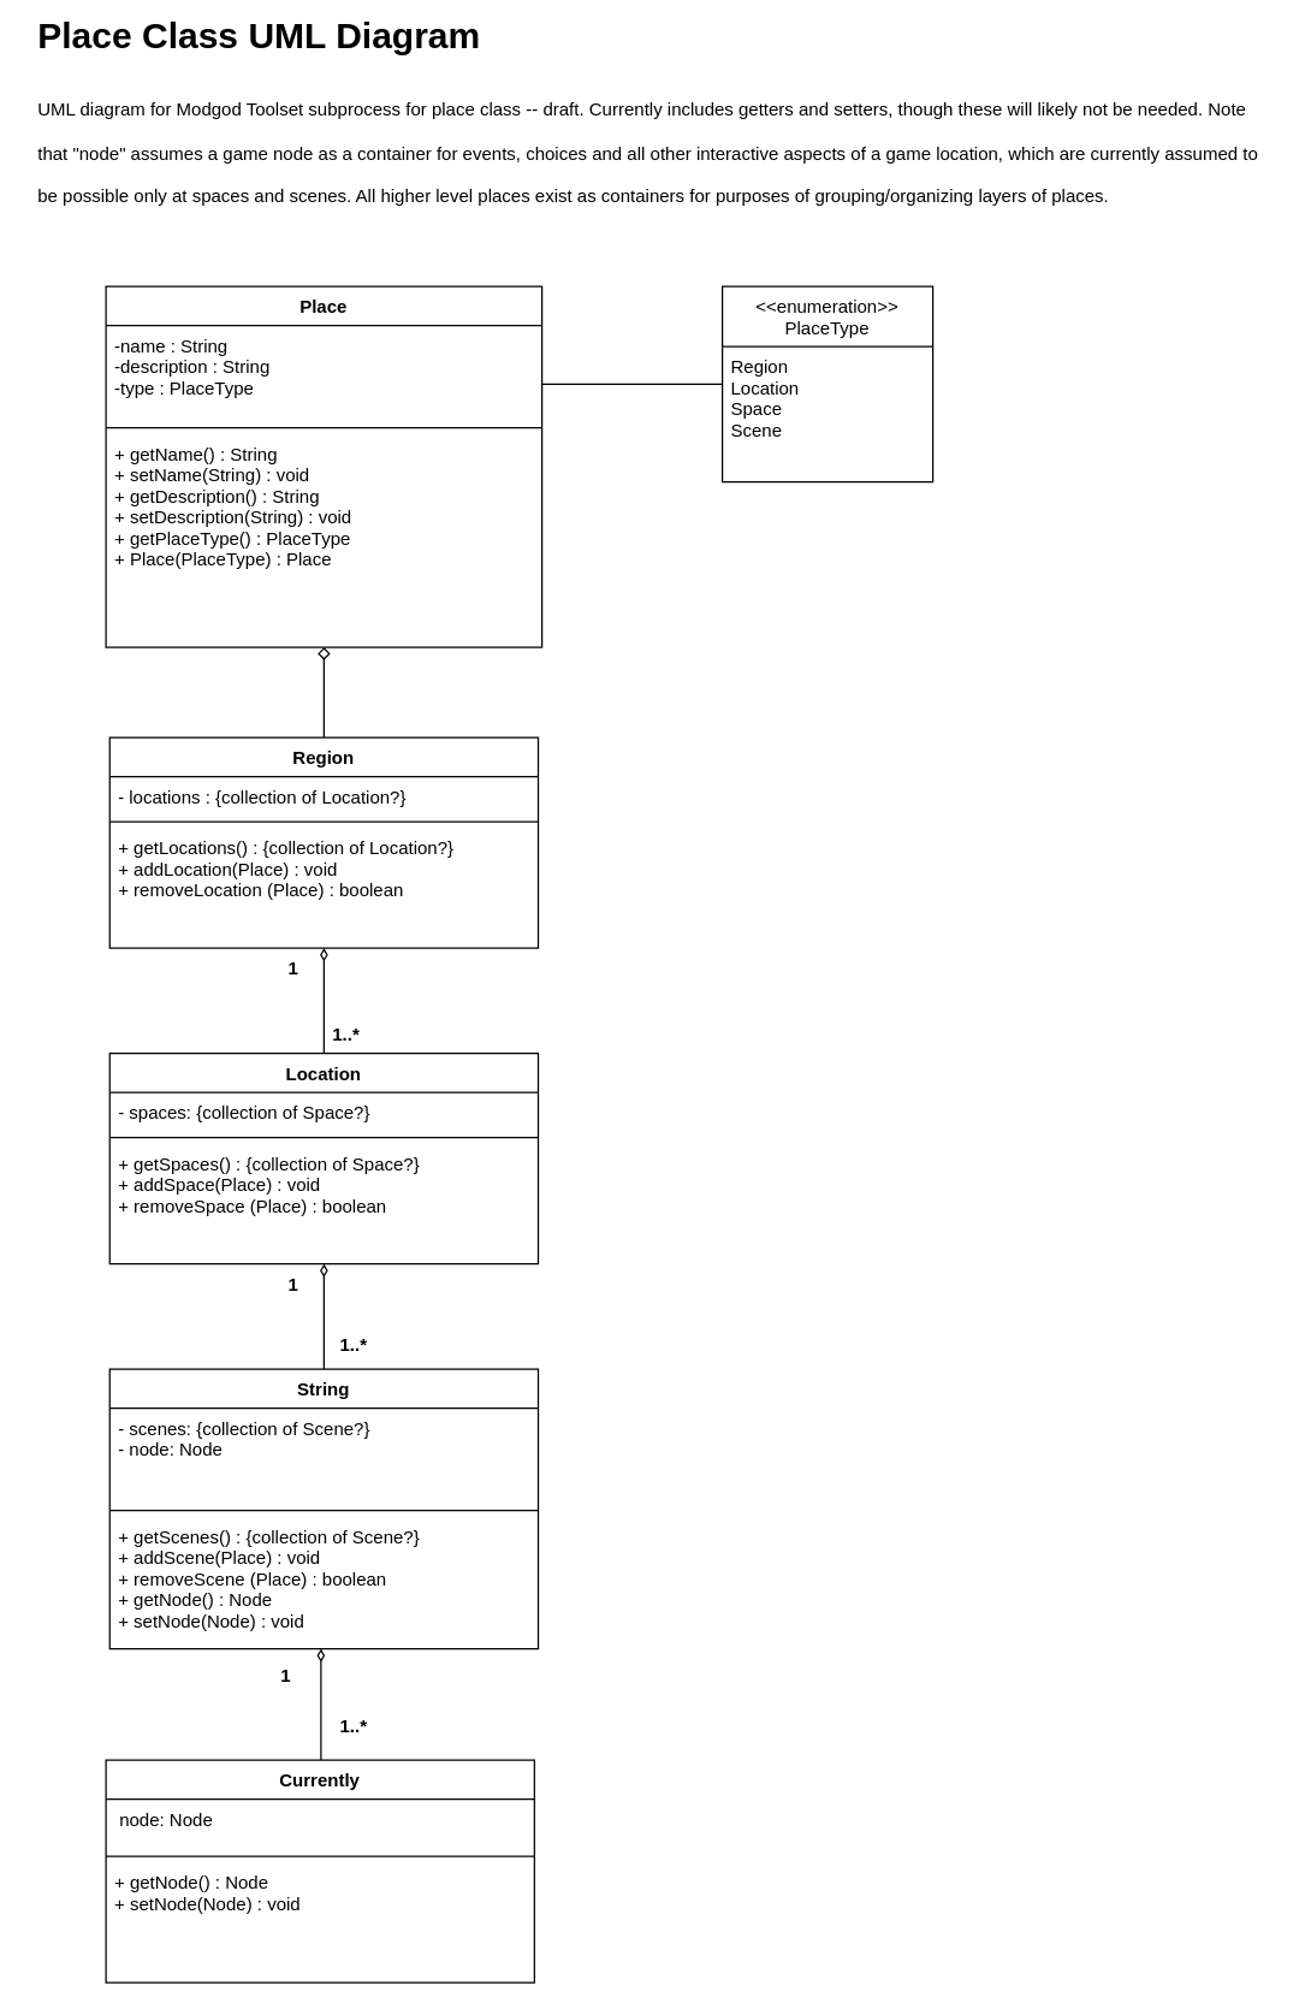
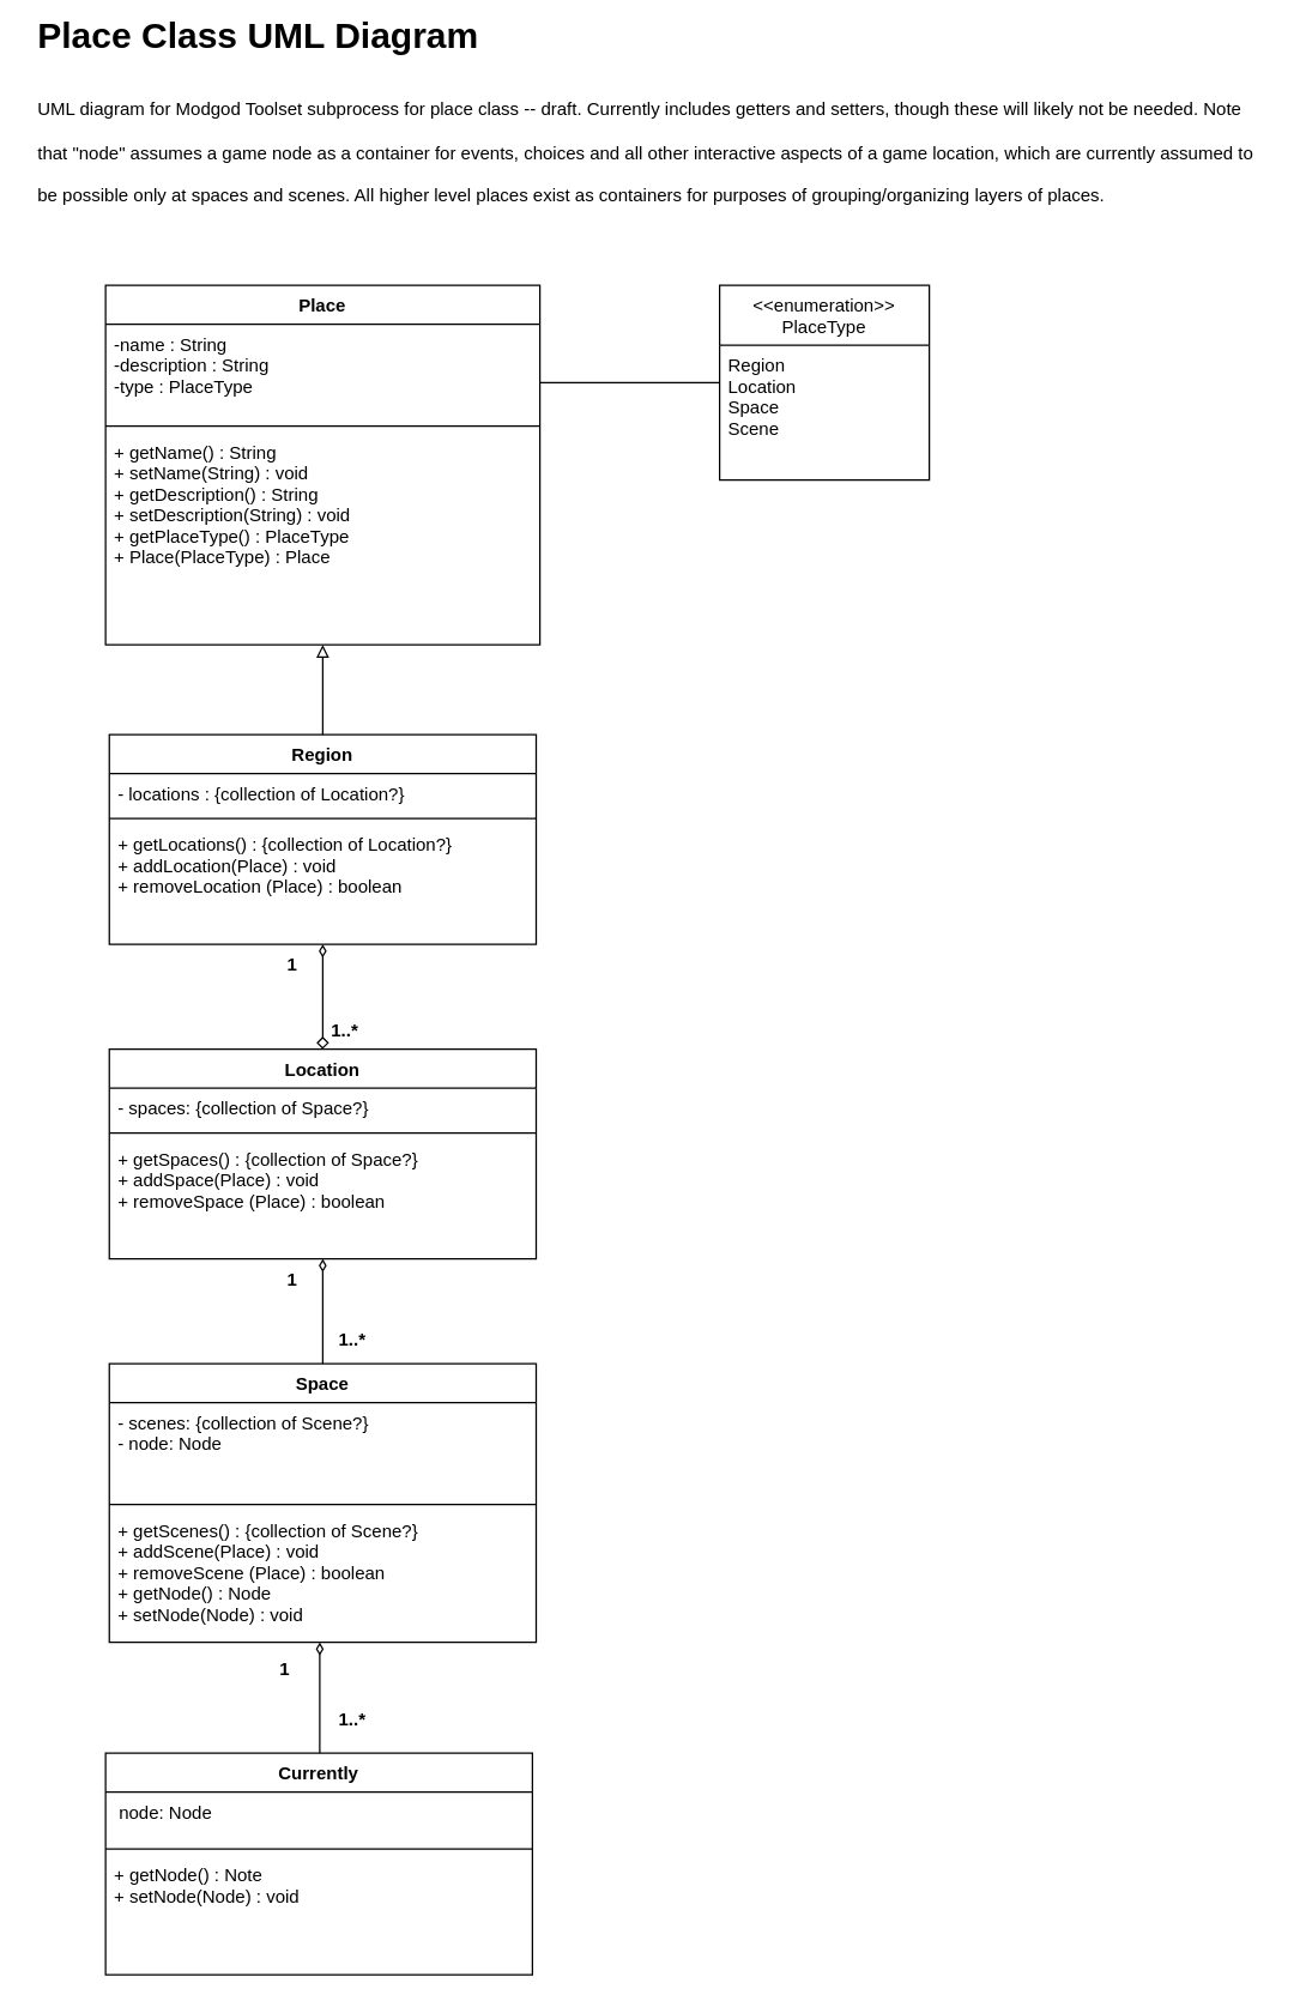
  <mxCell id="0" />
  <mxCell id="1" parent="0" />
  <mxCell id="2" value="&lt;span style=&quot;font-size: 24px;&quot;&gt;&lt;b&gt;Place Class&amp;nbsp;&lt;/b&gt;&lt;/span&gt;&lt;b style=&quot;font-size: 24px;&quot;&gt;UML Diagram&lt;/b&gt;&lt;h1&gt;&lt;span style=&quot;font-size: 12px; font-weight: 400;&quot;&gt;UML diagram for Modgod Toolset subprocess for place class -- draft. Currently includes getters and setters, though these will likely not be needed. Note that &quot;node&quot; assumes a game node as a container for events, choices and all other interactive aspects of a game location, which are currently assumed to be possible only at spaces and scenes. All higher level places exist as containers for purposes of grouping/organizing layers of places.&amp;nbsp;&lt;/span&gt;&lt;/h1&gt;" style="text;html=1;strokeColor=none;fillColor=none;spacing=5;spacingTop=-20;whiteSpace=wrap;overflow=hidden;rounded=0;" parent="1" vertex="1"><mxGeometry x="20" y="20" width="830" height="150" as="geometry" /></mxCell>
- <mxCell id="3" style="edgeStyle=orthogonalEdgeStyle;rounded=0;orthogonalLoop=1;jettySize=auto;html=1;endArrow=diamond;endFill=0;" parent="1" source="4" target="8" edge="1"><mxGeometry relative="1" as="geometry" /></mxCell>
+ <mxCell id="3" style="edgeStyle=orthogonalEdgeStyle;rounded=0;orthogonalLoop=1;jettySize=auto;html=1;endArrow=block;endFill=0;" parent="1" source="4" target="8" edge="1"><mxGeometry relative="1" as="geometry" /></mxCell>
  <mxCell id="4" value="Region" style="swimlane;fontStyle=1;align=center;verticalAlign=top;childLayout=stackLayout;horizontal=1;startSize=26;horizontalStack=0;resizeParent=1;resizeParentMax=0;resizeLast=0;collapsible=1;marginBottom=0;" parent="1" vertex="1"><mxGeometry x="72.5" y="490" width="285" height="140" as="geometry" /></mxCell>
  <mxCell id="5" value="- locations : {collection of Location?}" style="text;strokeColor=none;fillColor=none;align=left;verticalAlign=top;spacingLeft=4;spacingRight=4;overflow=hidden;rotatable=0;points=[[0,0.5],[1,0.5]];portConstraint=eastwest;" parent="4" vertex="1"><mxGeometry y="26" width="285" height="26" as="geometry" /></mxCell>
  <mxCell id="6" value="" style="line;strokeWidth=1;fillColor=none;align=left;verticalAlign=middle;spacingTop=-1;spacingLeft=3;spacingRight=3;rotatable=0;labelPosition=right;points=[];portConstraint=eastwest;strokeColor=inherit;" parent="4" vertex="1"><mxGeometry y="52" width="285" height="8" as="geometry" /></mxCell>
  <mxCell id="7" value="+ getLocations() : {collection of Location?}&#10;+ addLocation(Place) : void&#10;+ removeLocation (Place) : boolean" style="text;strokeColor=none;fillColor=none;align=left;verticalAlign=top;spacingLeft=4;spacingRight=4;overflow=hidden;rotatable=0;points=[[0,0.5],[1,0.5]];portConstraint=eastwest;" parent="4" vertex="1"><mxGeometry y="60" width="285" height="80" as="geometry" /></mxCell>
  <mxCell id="8" value="Place" style="swimlane;fontStyle=1;align=center;verticalAlign=top;childLayout=stackLayout;horizontal=1;startSize=26;horizontalStack=0;resizeParent=1;resizeParentMax=0;resizeLast=0;collapsible=1;marginBottom=0;" parent="1" vertex="1"><mxGeometry x="70" y="190" width="290" height="240" as="geometry"><mxRectangle x="260" y="130" width="70" height="30" as="alternateBounds" /></mxGeometry></mxCell>
  <mxCell id="9" value="-name : String&#10;-description : String&#10;-type : PlaceType&#10;" style="text;strokeColor=none;fillColor=none;align=left;verticalAlign=top;spacingLeft=4;spacingRight=4;overflow=hidden;rotatable=0;points=[[0,0.5],[1,0.5]];portConstraint=eastwest;" parent="8" vertex="1"><mxGeometry y="26" width="290" height="64" as="geometry" /></mxCell>
  <mxCell id="10" value="" style="line;strokeWidth=1;fillColor=none;align=left;verticalAlign=middle;spacingTop=-1;spacingLeft=3;spacingRight=3;rotatable=0;labelPosition=right;points=[];portConstraint=eastwest;strokeColor=inherit;" parent="8" vertex="1"><mxGeometry y="90" width="290" height="8" as="geometry" /></mxCell>
  <mxCell id="11" value="+ getName() : String&#10;+ setName(String) : void&#10;+ getDescription() : String&#10;+ setDescription(String) : void&#10;+ getPlaceType() : PlaceType&#10;+ Place(PlaceType) : Place" style="text;strokeColor=none;fillColor=none;align=left;verticalAlign=top;spacingLeft=4;spacingRight=4;overflow=hidden;rotatable=0;points=[[0,0.5],[1,0.5]];portConstraint=eastwest;" parent="8" vertex="1"><mxGeometry y="98" width="290" height="142" as="geometry" /></mxCell>
  <mxCell id="12" style="edgeStyle=orthogonalEdgeStyle;rounded=0;orthogonalLoop=1;jettySize=auto;html=1;endArrow=none;endFill=0;" parent="1" source="13" target="8" edge="1"><mxGeometry relative="1" as="geometry"><Array as="points"><mxPoint x="380" y="255" /><mxPoint x="380" y="255" /></Array></mxGeometry></mxCell>
  <mxCell id="13" value="&lt;&lt;enumeration&gt;&gt;&#10;PlaceType" style="swimlane;fontStyle=0;childLayout=stackLayout;horizontal=1;startSize=40;fillColor=none;horizontalStack=0;resizeParent=1;resizeParentMax=0;resizeLast=0;collapsible=1;marginBottom=0;" parent="1" vertex="1"><mxGeometry x="480" y="190" width="140" height="130" as="geometry" /></mxCell>
  <mxCell id="14" value="Region&#10;Location&#10;Space&#10;Scene" style="text;strokeColor=none;fillColor=none;align=left;verticalAlign=top;spacingLeft=4;spacingRight=4;overflow=hidden;rotatable=0;points=[[0,0.5],[1,0.5]];portConstraint=eastwest;" parent="13" vertex="1"><mxGeometry y="40" width="140" height="90" as="geometry" /></mxCell>
- <mxCell id="15" value="" style="edgeStyle=orthogonalEdgeStyle;rounded=0;orthogonalLoop=1;jettySize=auto;html=1;endArrow=none;endFill=0;startArrow=diamondThin;startFill=0;entryX=0.5;entryY=0;entryDx=0;entryDy=0;" parent="1" source="4" target="17" edge="1"><mxGeometry relative="1" as="geometry"><mxPoint x="155" y="680" as="targetPoint" /><mxPoint x="155" y="560" as="sourcePoint" /></mxGeometry></mxCell>
+ <mxCell id="15" value="" style="edgeStyle=orthogonalEdgeStyle;rounded=0;orthogonalLoop=1;jettySize=auto;html=1;endArrow=diamond;endFill=0;startArrow=diamondThin;startFill=0;entryX=0.5;entryY=0;entryDx=0;entryDy=0;" parent="1" source="4" target="17" edge="1"><mxGeometry relative="1" as="geometry"><mxPoint x="155" y="680" as="targetPoint" /><mxPoint x="155" y="560" as="sourcePoint" /></mxGeometry></mxCell>
  <mxCell id="16" style="edgeStyle=orthogonalEdgeStyle;rounded=0;orthogonalLoop=1;jettySize=auto;html=1;startArrow=diamondThin;startFill=0;endArrow=none;endFill=0;" parent="1" source="17" target="21" edge="1"><mxGeometry relative="1" as="geometry" /></mxCell>
  <mxCell id="17" value="Location" style="swimlane;fontStyle=1;align=center;verticalAlign=top;childLayout=stackLayout;horizontal=1;startSize=26;horizontalStack=0;resizeParent=1;resizeParentMax=0;resizeLast=0;collapsible=1;marginBottom=0;" parent="1" vertex="1"><mxGeometry x="72.5" y="700" width="285" height="140" as="geometry" /></mxCell>
  <mxCell id="18" value="- spaces: {collection of Space?}" style="text;strokeColor=none;fillColor=none;align=left;verticalAlign=top;spacingLeft=4;spacingRight=4;overflow=hidden;rotatable=0;points=[[0,0.5],[1,0.5]];portConstraint=eastwest;" parent="17" vertex="1"><mxGeometry y="26" width="285" height="26" as="geometry" /></mxCell>
  <mxCell id="19" value="" style="line;strokeWidth=1;fillColor=none;align=left;verticalAlign=middle;spacingTop=-1;spacingLeft=3;spacingRight=3;rotatable=0;labelPosition=right;points=[];portConstraint=eastwest;strokeColor=inherit;" parent="17" vertex="1"><mxGeometry y="52" width="285" height="8" as="geometry" /></mxCell>
  <mxCell id="20" value="+ getSpaces() : {collection of Space?}&#10;+ addSpace(Place) : void&#10;+ removeSpace (Place) : boolean" style="text;strokeColor=none;fillColor=none;align=left;verticalAlign=top;spacingLeft=4;spacingRight=4;overflow=hidden;rotatable=0;points=[[0,0.5],[1,0.5]];portConstraint=eastwest;" parent="17" vertex="1"><mxGeometry y="60" width="285" height="80" as="geometry" /></mxCell>
- <mxCell id="21" value="String" style="swimlane;fontStyle=1;align=center;verticalAlign=top;childLayout=stackLayout;horizontal=1;startSize=26;horizontalStack=0;resizeParent=1;resizeParentMax=0;resizeLast=0;collapsible=1;marginBottom=0;" parent="1" vertex="1"><mxGeometry x="72.5" y="910" width="285" height="186" as="geometry" /></mxCell>
+ <mxCell id="21" value="Space" style="swimlane;fontStyle=1;align=center;verticalAlign=top;childLayout=stackLayout;horizontal=1;startSize=26;horizontalStack=0;resizeParent=1;resizeParentMax=0;resizeLast=0;collapsible=1;marginBottom=0;" parent="1" vertex="1"><mxGeometry x="72.5" y="910" width="285" height="186" as="geometry" /></mxCell>
  <mxCell id="22" value="- scenes: {collection of Scene?}&#10;- node: Node" style="text;strokeColor=none;fillColor=none;align=left;verticalAlign=top;spacingLeft=4;spacingRight=4;overflow=hidden;rotatable=0;points=[[0,0.5],[1,0.5]];portConstraint=eastwest;" parent="21" vertex="1"><mxGeometry y="26" width="285" height="64" as="geometry" /></mxCell>
  <mxCell id="23" value="" style="line;strokeWidth=1;fillColor=none;align=left;verticalAlign=middle;spacingTop=-1;spacingLeft=3;spacingRight=3;rotatable=0;labelPosition=right;points=[];portConstraint=eastwest;strokeColor=inherit;" parent="21" vertex="1"><mxGeometry y="90" width="285" height="8" as="geometry" /></mxCell>
  <mxCell id="24" value="+ getScenes() : {collection of Scene?}&#10;+ addScene(Place) : void&#10;+ removeScene (Place) : boolean&#10;+ getNode() : Node&#10;+ setNode(Node) : void" style="text;strokeColor=none;fillColor=none;align=left;verticalAlign=top;spacingLeft=4;spacingRight=4;overflow=hidden;rotatable=0;points=[[0,0.5],[1,0.5]];portConstraint=eastwest;" parent="21" vertex="1"><mxGeometry y="98" width="285" height="88" as="geometry" /></mxCell>
  <mxCell id="25" value="1" style="text;align=center;fontStyle=1;verticalAlign=middle;spacingLeft=3;spacingRight=3;strokeColor=none;rotatable=0;points=[[0,0.5],[1,0.5]];portConstraint=eastwest;" parent="1" vertex="1"><mxGeometry x="155" y="630" width="80" height="26" as="geometry" /></mxCell>
  <mxCell id="26" value="1..*" style="text;align=center;fontStyle=1;verticalAlign=middle;spacingLeft=3;spacingRight=3;strokeColor=none;rotatable=0;points=[[0,0.5],[1,0.5]];portConstraint=eastwest;" parent="1" vertex="1"><mxGeometry x="190" y="674" width="80" height="26" as="geometry" /></mxCell>
  <mxCell id="27" value="1" style="text;align=center;fontStyle=1;verticalAlign=middle;spacingLeft=3;spacingRight=3;strokeColor=none;rotatable=0;points=[[0,0.5],[1,0.5]];portConstraint=eastwest;" parent="1" vertex="1"><mxGeometry x="175" y="840" width="40" height="26" as="geometry" /></mxCell>
  <mxCell id="28" value="1..*" style="text;align=center;fontStyle=1;verticalAlign=middle;spacingLeft=3;spacingRight=3;strokeColor=none;rotatable=0;points=[[0,0.5],[1,0.5]];portConstraint=eastwest;" parent="1" vertex="1"><mxGeometry x="225" y="880" width="20" height="26" as="geometry" /></mxCell>
  <mxCell id="29" style="edgeStyle=orthogonalEdgeStyle;rounded=0;orthogonalLoop=1;jettySize=auto;html=1;startArrow=diamondThin;startFill=0;endArrow=none;endFill=0;" parent="1" target="30" edge="1" source="21"><mxGeometry relative="1" as="geometry"><mxPoint x="210" y="1110" as="sourcePoint" /><Array as="points"><mxPoint x="213" y="1120" /><mxPoint x="213" y="1120" /></Array></mxGeometry></mxCell>
  <mxCell id="30" value="Currently" style="swimlane;fontStyle=1;align=center;verticalAlign=top;childLayout=stackLayout;horizontal=1;startSize=26;horizontalStack=0;resizeParent=1;resizeParentMax=0;resizeLast=0;collapsible=1;marginBottom=0;" parent="1" vertex="1"><mxGeometry x="70" y="1170" width="285" height="148" as="geometry" /></mxCell>
  <mxCell id="31" value=" node: Node" style="text;strokeColor=none;fillColor=none;align=left;verticalAlign=top;spacingLeft=4;spacingRight=4;overflow=hidden;rotatable=0;points=[[0,0.5],[1,0.5]];portConstraint=eastwest;" parent="30" vertex="1"><mxGeometry y="26" width="285" height="34" as="geometry" /></mxCell>
  <mxCell id="32" value="" style="line;strokeWidth=1;fillColor=none;align=left;verticalAlign=middle;spacingTop=-1;spacingLeft=3;spacingRight=3;rotatable=0;labelPosition=right;points=[];portConstraint=eastwest;strokeColor=inherit;" parent="30" vertex="1"><mxGeometry y="60" width="285" height="8" as="geometry" /></mxCell>
- <mxCell id="33" value="+ getNode() : Node&#10;+ setNode(Node) : void" style="text;strokeColor=none;fillColor=none;align=left;verticalAlign=top;spacingLeft=4;spacingRight=4;overflow=hidden;rotatable=0;points=[[0,0.5],[1,0.5]];portConstraint=eastwest;" parent="30" vertex="1"><mxGeometry y="68" width="285" height="80" as="geometry" /></mxCell>
+ <mxCell id="33" value="+ getNode() : Note&#10;+ setNode(Node) : void" style="text;strokeColor=none;fillColor=none;align=left;verticalAlign=top;spacingLeft=4;spacingRight=4;overflow=hidden;rotatable=0;points=[[0,0.5],[1,0.5]];portConstraint=eastwest;" parent="30" vertex="1"><mxGeometry y="68" width="285" height="80" as="geometry" /></mxCell>
  <mxCell id="34" value="1" style="text;align=center;fontStyle=1;verticalAlign=middle;spacingLeft=3;spacingRight=3;strokeColor=none;rotatable=0;points=[[0,0.5],[1,0.5]];portConstraint=eastwest;" parent="1" vertex="1"><mxGeometry x="170" y="1100" width="40" height="26" as="geometry" /></mxCell>
  <mxCell id="35" value="1..*" style="text;align=center;fontStyle=1;verticalAlign=middle;spacingLeft=3;spacingRight=3;strokeColor=none;rotatable=0;points=[[0,0.5],[1,0.5]];portConstraint=eastwest;" parent="1" vertex="1"><mxGeometry x="225" y="1134" width="20" height="26" as="geometry" /></mxCell>
